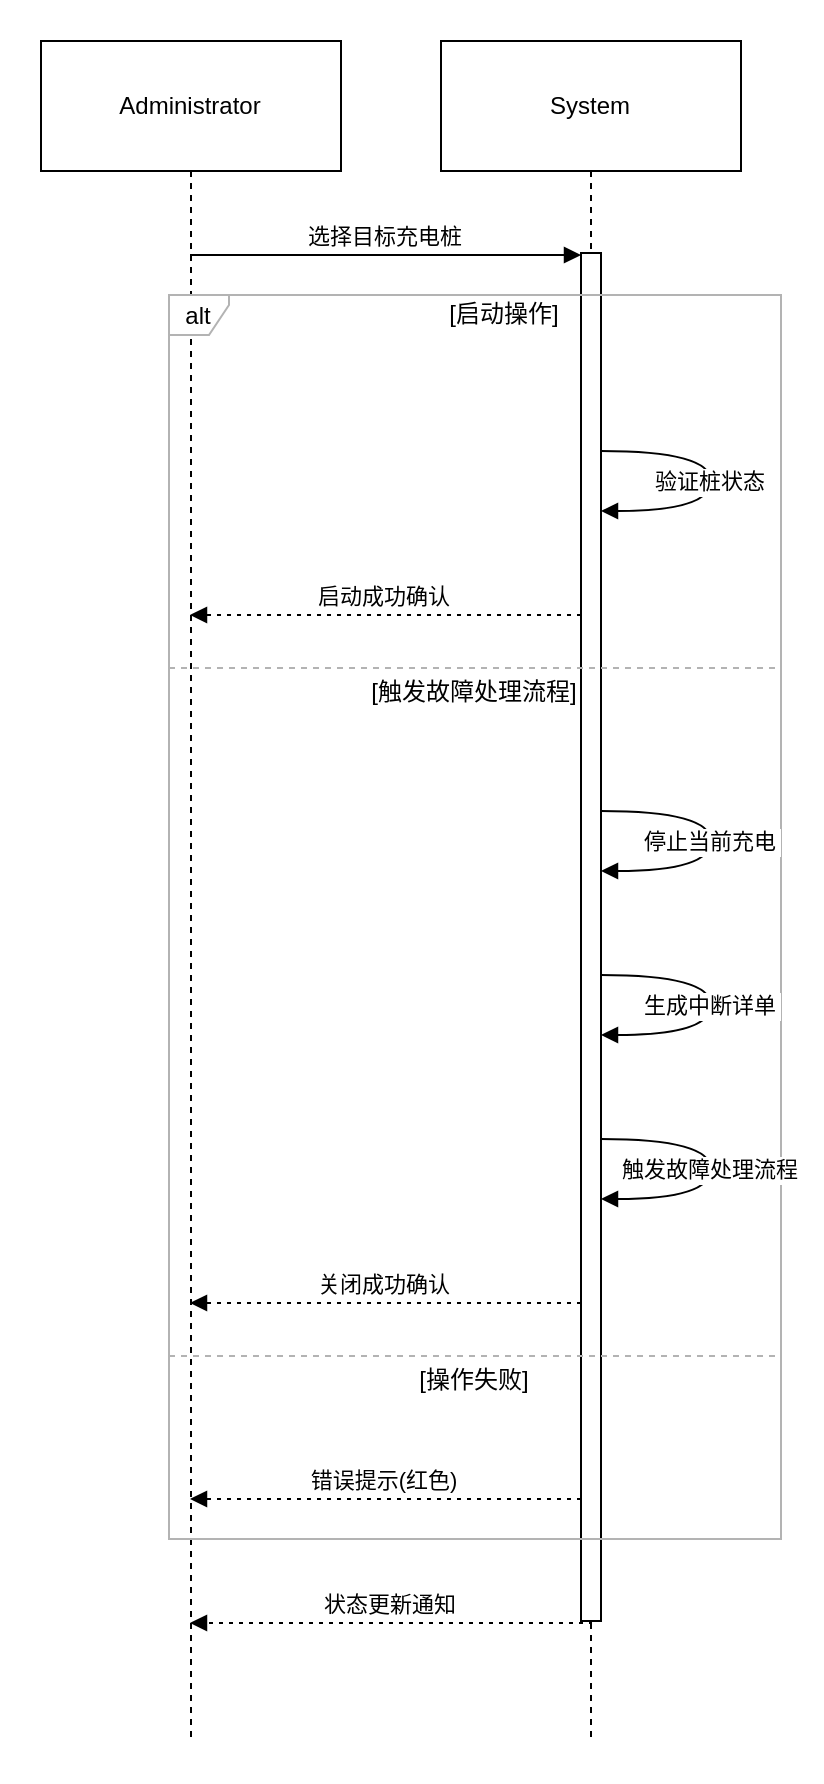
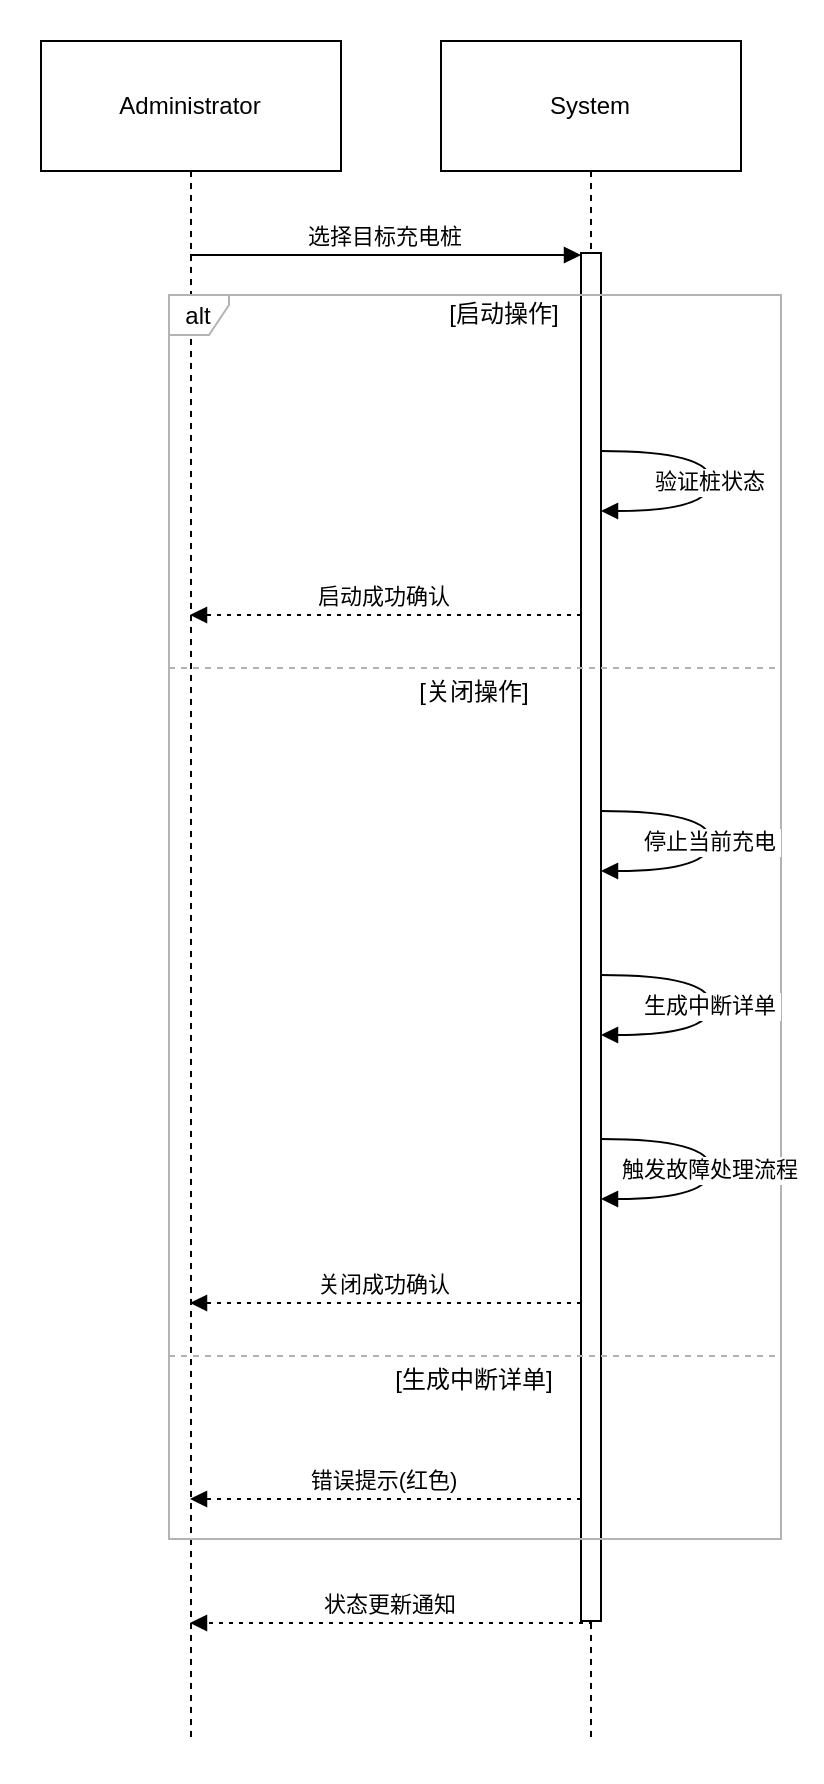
  <mxCell id="0" />
  <mxCell id="1" parent="0" />
  <mxCell id="2" value="Administrator" style="shape=umlLifeline;perimeter=lifelinePerimeter;whiteSpace=wrap;container=1;dropTarget=0;collapsible=0;recursiveResize=0;outlineConnect=0;portConstraint=eastwest;newEdgeStyle={&quot;edgeStyle&quot;:&quot;elbowEdgeStyle&quot;,&quot;elbow&quot;:&quot;vertical&quot;,&quot;curved&quot;:0,&quot;rounded&quot;:0};size=65;" vertex="1" parent="1"><mxGeometry x="20" y="20" width="150" height="850" as="geometry" /></mxCell>
  <mxCell id="3" value="System" style="shape=umlLifeline;perimeter=lifelinePerimeter;whiteSpace=wrap;container=1;dropTarget=0;collapsible=0;recursiveResize=0;outlineConnect=0;portConstraint=eastwest;newEdgeStyle={&quot;edgeStyle&quot;:&quot;elbowEdgeStyle&quot;,&quot;elbow&quot;:&quot;vertical&quot;,&quot;curved&quot;:0,&quot;rounded&quot;:0};size=65;" vertex="1" parent="1"><mxGeometry x="220" y="20" width="150" height="850" as="geometry" /></mxCell>
  <mxCell id="4" value="" style="points=[];perimeter=orthogonalPerimeter;outlineConnect=0;targetShapes=umlLifeline;portConstraint=eastwest;newEdgeStyle={&quot;edgeStyle&quot;:&quot;elbowEdgeStyle&quot;,&quot;elbow&quot;:&quot;vertical&quot;,&quot;curved&quot;:0,&quot;rounded&quot;:0}" vertex="1" parent="3"><mxGeometry x="70" y="106" width="10" height="684" as="geometry" /></mxCell>
  <mxCell id="5" value="alt" style="shape=umlFrame;pointerEvents=0;dropTarget=0;strokeColor=#B3B3B3;height=20;width=30" vertex="1" parent="1"><mxGeometry x="84" y="147" width="306" height="622" as="geometry" /></mxCell>
  <mxCell id="6" value="[启动操作]" style="text;strokeColor=none;fillColor=none;align=center;verticalAlign=middle;whiteSpace=wrap;" vertex="1" parent="5"><mxGeometry x="30" width="276" height="20" as="geometry" /></mxCell>
- <mxCell id="7" value="[触发故障处理流程]" style="shape=line;dashed=1;whiteSpace=wrap;verticalAlign=top;labelPosition=center;verticalLabelPosition=middle;align=center;strokeColor=#B3B3B3;" vertex="1" parent="5"><mxGeometry y="185" width="306" height="3" as="geometry" /></mxCell>
- <mxCell id="8" value="[操作失败]" style="shape=line;dashed=1;whiteSpace=wrap;verticalAlign=top;labelPosition=center;verticalLabelPosition=middle;align=center;strokeColor=#B3B3B3;" vertex="1" parent="5"><mxGeometry y="529" width="306" height="3" as="geometry" /></mxCell>
+ <mxCell id="7" value="[关闭操作]" style="shape=line;dashed=1;whiteSpace=wrap;verticalAlign=top;labelPosition=center;verticalLabelPosition=middle;align=center;strokeColor=#B3B3B3;" vertex="1" parent="5"><mxGeometry y="185" width="306" height="3" as="geometry" /></mxCell>
+ <mxCell id="8" value="[生成中断详单]" style="shape=line;dashed=1;whiteSpace=wrap;verticalAlign=top;labelPosition=center;verticalLabelPosition=middle;align=center;strokeColor=#B3B3B3;" vertex="1" parent="5"><mxGeometry y="529" width="306" height="3" as="geometry" /></mxCell>
  <mxCell id="9" value="选择目标充电桩" style="verticalAlign=bottom;edgeStyle=elbowEdgeStyle;elbow=vertical;curved=0;rounded=0;endArrow=block;" edge="1" parent="1" source="2" target="4"><mxGeometry relative="1" as="geometry"><Array as="points"><mxPoint x="202" y="127" /></Array></mxGeometry></mxCell>
  <mxCell id="10" value="验证桩状态" style="curved=1;endArrow=block;rounded=0;" edge="1" parent="1" source="4" target="4"><mxGeometry relative="1" as="geometry"><Array as="points"><mxPoint x="355" y="225" /><mxPoint x="355" y="255" /></Array></mxGeometry></mxCell>
  <mxCell id="11" value="启动成功确认" style="verticalAlign=bottom;edgeStyle=elbowEdgeStyle;elbow=vertical;curved=0;rounded=0;dashed=1;dashPattern=2 3;endArrow=block;" edge="1" parent="1" source="4" target="2"><mxGeometry relative="1" as="geometry"><Array as="points"><mxPoint x="205" y="307" /></Array></mxGeometry></mxCell>
  <mxCell id="12" value="停止当前充电" style="curved=1;endArrow=block;rounded=0;" edge="1" parent="1" source="4" target="4"><mxGeometry relative="1" as="geometry"><Array as="points"><mxPoint x="355" y="405" /><mxPoint x="355" y="435" /></Array></mxGeometry></mxCell>
  <mxCell id="13" value="生成中断详单" style="curved=1;endArrow=block;rounded=0;" edge="1" parent="1" source="4" target="4"><mxGeometry relative="1" as="geometry"><Array as="points"><mxPoint x="355" y="487" /><mxPoint x="355" y="517" /></Array></mxGeometry></mxCell>
  <mxCell id="14" value="触发故障处理流程" style="curved=1;endArrow=block;rounded=0;" edge="1" parent="1" source="4" target="4"><mxGeometry relative="1" as="geometry"><Array as="points"><mxPoint x="355" y="569" /><mxPoint x="355" y="599" /></Array></mxGeometry></mxCell>
  <mxCell id="15" value="关闭成功确认" style="verticalAlign=bottom;edgeStyle=elbowEdgeStyle;elbow=vertical;curved=0;rounded=0;dashed=1;dashPattern=2 3;endArrow=block;" edge="1" parent="1" source="4" target="2"><mxGeometry relative="1" as="geometry"><Array as="points"><mxPoint x="205" y="651" /></Array></mxGeometry></mxCell>
  <mxCell id="16" value="错误提示(红色)" style="verticalAlign=bottom;edgeStyle=elbowEdgeStyle;elbow=vertical;curved=0;rounded=0;dashed=1;dashPattern=2 3;endArrow=block;" edge="1" parent="1" source="4" target="2"><mxGeometry relative="1" as="geometry"><Array as="points"><mxPoint x="205" y="749" /></Array></mxGeometry></mxCell>
  <mxCell id="17" value="状态更新通知" style="verticalAlign=bottom;edgeStyle=elbowEdgeStyle;elbow=vertical;curved=0;rounded=0;dashed=1;dashPattern=2 3;endArrow=block;" edge="1" parent="1" source="4" target="2"><mxGeometry relative="1" as="geometry"><Array as="points"><mxPoint x="205" y="811" /></Array></mxGeometry></mxCell>
